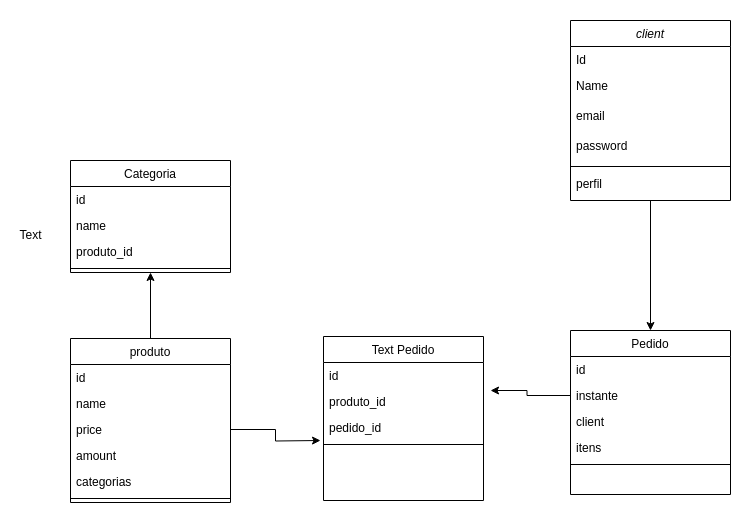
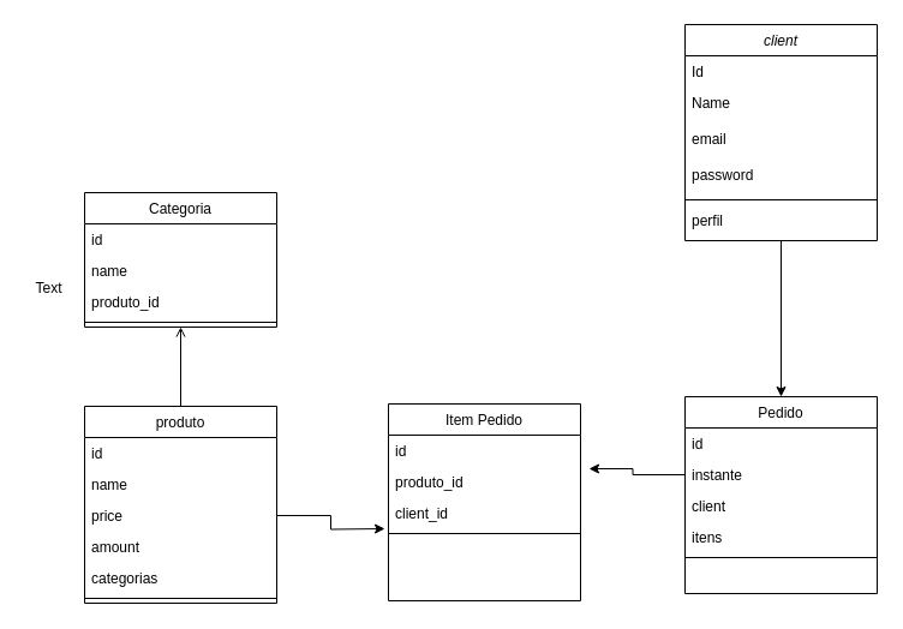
  <mxCell id="0" />
  <mxCell id="1" parent="0" />
- <mxCell id="2" value="Text" style="text;html=1;align=center;verticalAlign=middle;resizable=0;points=[];autosize=1;strokeColor=none;fillColor=none;" vertex="1" parent="1"><mxGeometry x="10" y="225" width="40" height="20" as="geometry" /></mxCell>
+ <mxCell id="2" value="Text" style="text;html=1;align=center;verticalAlign=middle;resizable=0;points=[];autosize=1;strokeColor=none;fillColor=none;" vertex="1" parent="1"><mxGeometry x="20" y="230" width="40" height="20" as="geometry" /></mxCell>
  <mxCell id="3" value="Categoria" style="swimlane;fontStyle=0;align=center;verticalAlign=top;childLayout=stackLayout;horizontal=1;startSize=26;horizontalStack=0;resizeParent=1;resizeLast=0;collapsible=1;marginBottom=0;rounded=0;shadow=0;strokeWidth=1;" vertex="1" parent="1"><mxGeometry x="70" y="160" width="160" height="112" as="geometry"><mxRectangle x="550" y="140" width="160" height="26" as="alternateBounds" /></mxGeometry></mxCell>
  <mxCell id="4" value="id" style="text;align=left;verticalAlign=top;spacingLeft=4;spacingRight=4;overflow=hidden;rotatable=0;points=[[0,0.5],[1,0.5]];portConstraint=eastwest;rounded=0;shadow=0;html=0;" vertex="1" parent="3"><mxGeometry y="26" width="160" height="26" as="geometry" /></mxCell>
  <mxCell id="5" value="name" style="text;align=left;verticalAlign=top;spacingLeft=4;spacingRight=4;overflow=hidden;rotatable=0;points=[[0,0.5],[1,0.5]];portConstraint=eastwest;rounded=0;shadow=0;html=0;" vertex="1" parent="3"><mxGeometry y="52" width="160" height="26" as="geometry" /></mxCell>
  <mxCell id="6" value="produto_id" style="text;align=left;verticalAlign=top;spacingLeft=4;spacingRight=4;overflow=hidden;rotatable=0;points=[[0,0.5],[1,0.5]];portConstraint=eastwest;rounded=0;shadow=0;html=0;" vertex="1" parent="3"><mxGeometry y="78" width="160" height="26" as="geometry" /></mxCell>
  <mxCell id="7" value="" style="line;html=1;strokeWidth=1;align=left;verticalAlign=middle;spacingTop=-1;spacingLeft=3;spacingRight=3;rotatable=0;labelPosition=right;points=[];portConstraint=eastwest;" vertex="1" parent="3"><mxGeometry y="104" width="160" height="8" as="geometry" /></mxCell>
- <mxCell id="8" style="edgeStyle=orthogonalEdgeStyle;rounded=0;orthogonalLoop=1;jettySize=auto;html=1;entryX=0.5;entryY=1;entryDx=0;entryDy=0;" edge="1" parent="1" source="9" target="3"><mxGeometry relative="1" as="geometry"><mxPoint x="150" y="310" as="targetPoint" /></mxGeometry></mxCell>
+ <mxCell id="8" style="edgeStyle=orthogonalEdgeStyle;rounded=0;orthogonalLoop=1;jettySize=auto;html=1;entryX=0.5;entryY=1;entryDx=0;entryDy=0;endArrow=open;" edge="1" parent="1" source="9" target="3"><mxGeometry relative="1" as="geometry"><mxPoint x="150" y="310" as="targetPoint" /></mxGeometry></mxCell>
  <mxCell id="9" value="produto" style="swimlane;fontStyle=0;align=center;verticalAlign=top;childLayout=stackLayout;horizontal=1;startSize=26;horizontalStack=0;resizeParent=1;resizeLast=0;collapsible=1;marginBottom=0;rounded=0;shadow=0;strokeWidth=1;" vertex="1" parent="1"><mxGeometry x="70" y="338" width="160" height="164" as="geometry"><mxRectangle x="550" y="140" width="160" height="26" as="alternateBounds" /></mxGeometry></mxCell>
  <mxCell id="10" value="id" style="text;align=left;verticalAlign=top;spacingLeft=4;spacingRight=4;overflow=hidden;rotatable=0;points=[[0,0.5],[1,0.5]];portConstraint=eastwest;rounded=0;shadow=0;html=0;" vertex="1" parent="9"><mxGeometry y="26" width="160" height="26" as="geometry" /></mxCell>
  <mxCell id="11" value="name" style="text;align=left;verticalAlign=top;spacingLeft=4;spacingRight=4;overflow=hidden;rotatable=0;points=[[0,0.5],[1,0.5]];portConstraint=eastwest;rounded=0;shadow=0;html=0;" vertex="1" parent="9"><mxGeometry y="52" width="160" height="26" as="geometry" /></mxCell>
  <mxCell id="12" value="price" style="text;align=left;verticalAlign=top;spacingLeft=4;spacingRight=4;overflow=hidden;rotatable=0;points=[[0,0.5],[1,0.5]];portConstraint=eastwest;rounded=0;shadow=0;html=0;" vertex="1" parent="9"><mxGeometry y="78" width="160" height="26" as="geometry" /></mxCell>
  <mxCell id="13" value="amount" style="text;align=left;verticalAlign=top;spacingLeft=4;spacingRight=4;overflow=hidden;rotatable=0;points=[[0,0.5],[1,0.5]];portConstraint=eastwest;rounded=0;shadow=0;html=0;" vertex="1" parent="9"><mxGeometry y="104" width="160" height="26" as="geometry" /></mxCell>
  <mxCell id="14" value="categorias" style="text;align=left;verticalAlign=top;spacingLeft=4;spacingRight=4;overflow=hidden;rotatable=0;points=[[0,0.5],[1,0.5]];portConstraint=eastwest;rounded=0;shadow=0;html=0;" vertex="1" parent="9"><mxGeometry y="130" width="160" height="26" as="geometry" /></mxCell>
  <mxCell id="15" value="" style="line;html=1;strokeWidth=1;align=left;verticalAlign=middle;spacingTop=-1;spacingLeft=3;spacingRight=3;rotatable=0;labelPosition=right;points=[];portConstraint=eastwest;" vertex="1" parent="9"><mxGeometry y="156" width="160" height="8" as="geometry" /></mxCell>
- <mxCell id="16" value="Text Pedido" style="swimlane;fontStyle=0;align=center;verticalAlign=top;childLayout=stackLayout;horizontal=1;startSize=26;horizontalStack=0;resizeParent=1;resizeLast=0;collapsible=1;marginBottom=0;rounded=0;shadow=0;strokeWidth=1;" vertex="1" parent="1"><mxGeometry x="323" y="336" width="160" height="164" as="geometry"><mxRectangle x="550" y="140" width="160" height="26" as="alternateBounds" /></mxGeometry></mxCell>
+ <mxCell id="16" value="Item Pedido" style="swimlane;fontStyle=0;align=center;verticalAlign=top;childLayout=stackLayout;horizontal=1;startSize=26;horizontalStack=0;resizeParent=1;resizeLast=0;collapsible=1;marginBottom=0;rounded=0;shadow=0;strokeWidth=1;" vertex="1" parent="1"><mxGeometry x="323" y="336" width="160" height="164" as="geometry"><mxRectangle x="550" y="140" width="160" height="26" as="alternateBounds" /></mxGeometry></mxCell>
  <mxCell id="17" value="id" style="text;align=left;verticalAlign=top;spacingLeft=4;spacingRight=4;overflow=hidden;rotatable=0;points=[[0,0.5],[1,0.5]];portConstraint=eastwest;rounded=0;shadow=0;html=0;" vertex="1" parent="16"><mxGeometry y="26" width="160" height="26" as="geometry" /></mxCell>
  <mxCell id="18" value="produto_id" style="text;align=left;verticalAlign=top;spacingLeft=4;spacingRight=4;overflow=hidden;rotatable=0;points=[[0,0.5],[1,0.5]];portConstraint=eastwest;rounded=0;shadow=0;html=0;" vertex="1" parent="16"><mxGeometry y="52" width="160" height="26" as="geometry" /></mxCell>
- <mxCell id="19" value="pedido_id" style="text;align=left;verticalAlign=top;spacingLeft=4;spacingRight=4;overflow=hidden;rotatable=0;points=[[0,0.5],[1,0.5]];portConstraint=eastwest;rounded=0;shadow=0;html=0;" vertex="1" parent="16"><mxGeometry y="78" width="160" height="26" as="geometry" /></mxCell>
+ <mxCell id="19" value="client_id" style="text;align=left;verticalAlign=top;spacingLeft=4;spacingRight=4;overflow=hidden;rotatable=0;points=[[0,0.5],[1,0.5]];portConstraint=eastwest;rounded=0;shadow=0;html=0;" vertex="1" parent="16"><mxGeometry y="78" width="160" height="26" as="geometry" /></mxCell>
  <mxCell id="20" value="" style="line;html=1;strokeWidth=1;align=left;verticalAlign=middle;spacingTop=-1;spacingLeft=3;spacingRight=3;rotatable=0;labelPosition=right;points=[];portConstraint=eastwest;" vertex="1" parent="16"><mxGeometry y="104" width="160" height="8" as="geometry" /></mxCell>
  <mxCell id="21" value="Pedido" style="swimlane;fontStyle=0;align=center;verticalAlign=top;childLayout=stackLayout;horizontal=1;startSize=26;horizontalStack=0;resizeParent=1;resizeLast=0;collapsible=1;marginBottom=0;rounded=0;shadow=0;strokeWidth=1;" vertex="1" parent="1"><mxGeometry x="570" y="330" width="160" height="164" as="geometry"><mxRectangle x="550" y="140" width="160" height="26" as="alternateBounds" /></mxGeometry></mxCell>
  <mxCell id="22" value="id" style="text;align=left;verticalAlign=top;spacingLeft=4;spacingRight=4;overflow=hidden;rotatable=0;points=[[0,0.5],[1,0.5]];portConstraint=eastwest;rounded=0;shadow=0;html=0;" vertex="1" parent="21"><mxGeometry y="26" width="160" height="26" as="geometry" /></mxCell>
  <mxCell id="23" value="instante" style="text;align=left;verticalAlign=top;spacingLeft=4;spacingRight=4;overflow=hidden;rotatable=0;points=[[0,0.5],[1,0.5]];portConstraint=eastwest;rounded=0;shadow=0;html=0;" vertex="1" parent="21"><mxGeometry y="52" width="160" height="26" as="geometry" /></mxCell>
  <mxCell id="24" value="client" style="text;align=left;verticalAlign=top;spacingLeft=4;spacingRight=4;overflow=hidden;rotatable=0;points=[[0,0.5],[1,0.5]];portConstraint=eastwest;rounded=0;shadow=0;html=0;" vertex="1" parent="21"><mxGeometry y="78" width="160" height="26" as="geometry" /></mxCell>
  <mxCell id="25" value="itens" style="text;align=left;verticalAlign=top;spacingLeft=4;spacingRight=4;overflow=hidden;rotatable=0;points=[[0,0.5],[1,0.5]];portConstraint=eastwest;rounded=0;shadow=0;html=0;" vertex="1" parent="21"><mxGeometry y="104" width="160" height="26" as="geometry" /></mxCell>
  <mxCell id="26" value="" style="line;html=1;strokeWidth=1;align=left;verticalAlign=middle;spacingTop=-1;spacingLeft=3;spacingRight=3;rotatable=0;labelPosition=right;points=[];portConstraint=eastwest;" vertex="1" parent="21"><mxGeometry y="130" width="160" height="8" as="geometry" /></mxCell>
  <mxCell id="27" style="edgeStyle=orthogonalEdgeStyle;rounded=0;orthogonalLoop=1;jettySize=auto;html=1;entryX=0.5;entryY=0;entryDx=0;entryDy=0;" edge="1" parent="1" source="28" target="21"><mxGeometry relative="1" as="geometry" /></mxCell>
  <mxCell id="28" value="client" style="swimlane;fontStyle=2;align=center;verticalAlign=top;childLayout=stackLayout;horizontal=1;startSize=26;horizontalStack=0;resizeParent=1;resizeLast=0;collapsible=1;marginBottom=0;rounded=0;shadow=0;strokeWidth=1;" vertex="1" parent="1"><mxGeometry x="570" y="20" width="160" height="180" as="geometry"><mxRectangle x="230" y="140" width="160" height="26" as="alternateBounds" /></mxGeometry></mxCell>
  <mxCell id="29" value="Id" style="text;align=left;verticalAlign=top;spacingLeft=4;spacingRight=4;overflow=hidden;rotatable=0;points=[[0,0.5],[1,0.5]];portConstraint=eastwest;" vertex="1" parent="28"><mxGeometry y="26" width="160" height="26" as="geometry" /></mxCell>
  <mxCell id="30" value="Name" style="text;align=left;verticalAlign=top;spacingLeft=4;spacingRight=4;overflow=hidden;rotatable=0;points=[[0,0.5],[1,0.5]];portConstraint=eastwest;rounded=0;shadow=0;html=0;" vertex="1" parent="28"><mxGeometry y="52" width="160" height="30" as="geometry" /></mxCell>
  <mxCell id="31" value="email" style="text;align=left;verticalAlign=top;spacingLeft=4;spacingRight=4;overflow=hidden;rotatable=0;points=[[0,0.5],[1,0.5]];portConstraint=eastwest;rounded=0;shadow=0;html=0;" vertex="1" parent="28"><mxGeometry y="82" width="160" height="30" as="geometry" /></mxCell>
  <mxCell id="32" value="password" style="text;align=left;verticalAlign=top;spacingLeft=4;spacingRight=4;overflow=hidden;rotatable=0;points=[[0,0.5],[1,0.5]];portConstraint=eastwest;rounded=0;shadow=0;html=0;" vertex="1" parent="28"><mxGeometry y="112" width="160" height="30" as="geometry" /></mxCell>
  <mxCell id="33" value="" style="line;html=1;strokeWidth=1;align=left;verticalAlign=middle;spacingTop=-1;spacingLeft=3;spacingRight=3;rotatable=0;labelPosition=right;points=[];portConstraint=eastwest;" vertex="1" parent="28"><mxGeometry y="142" width="160" height="8" as="geometry" /></mxCell>
  <mxCell id="34" value="perfil" style="text;align=left;verticalAlign=top;spacingLeft=4;spacingRight=4;overflow=hidden;rotatable=0;points=[[0,0.5],[1,0.5]];portConstraint=eastwest;rounded=0;shadow=0;html=0;" vertex="1" parent="28"><mxGeometry y="150" width="160" height="30" as="geometry" /></mxCell>
  <mxCell id="35" style="edgeStyle=orthogonalEdgeStyle;rounded=0;orthogonalLoop=1;jettySize=auto;html=1;" edge="1" parent="1" source="12"><mxGeometry relative="1" as="geometry"><mxPoint x="320" y="440" as="targetPoint" /></mxGeometry></mxCell>
  <mxCell id="36" style="edgeStyle=orthogonalEdgeStyle;rounded=0;orthogonalLoop=1;jettySize=auto;html=1;entryX=1.044;entryY=0.077;entryDx=0;entryDy=0;entryPerimeter=0;" edge="1" parent="1" source="23" target="18"><mxGeometry relative="1" as="geometry" /></mxCell>
